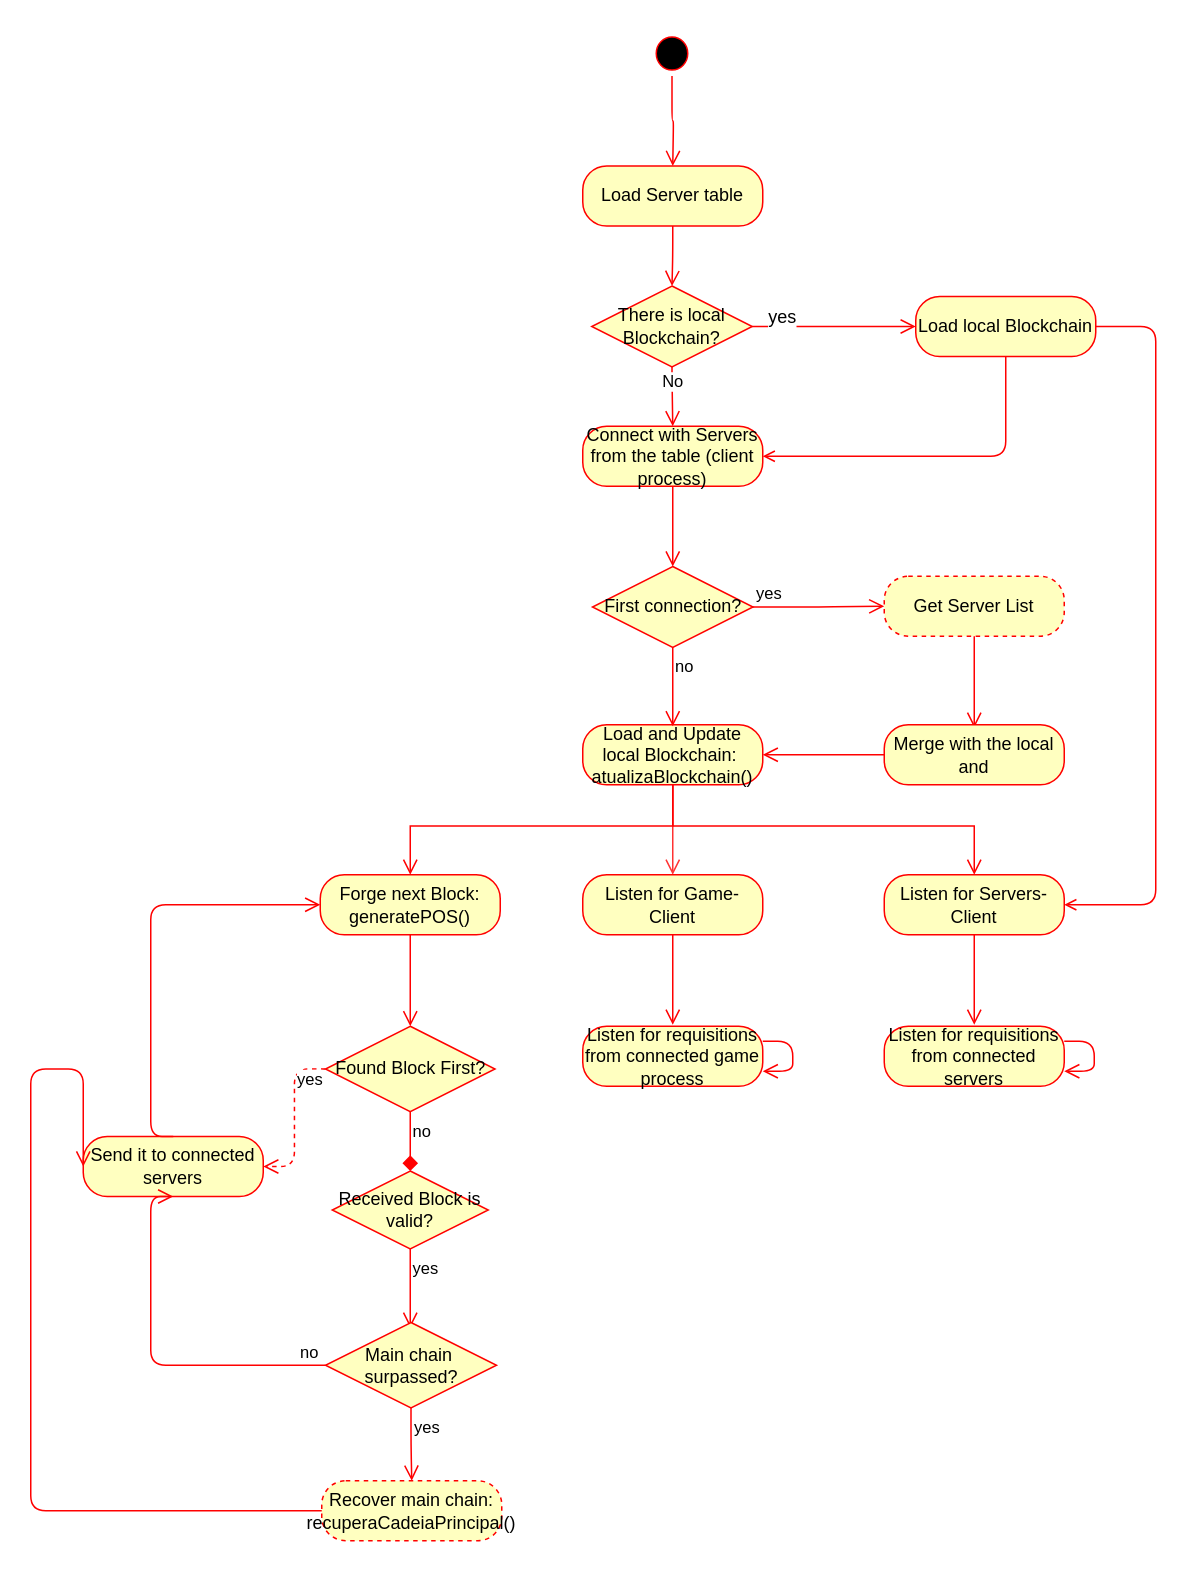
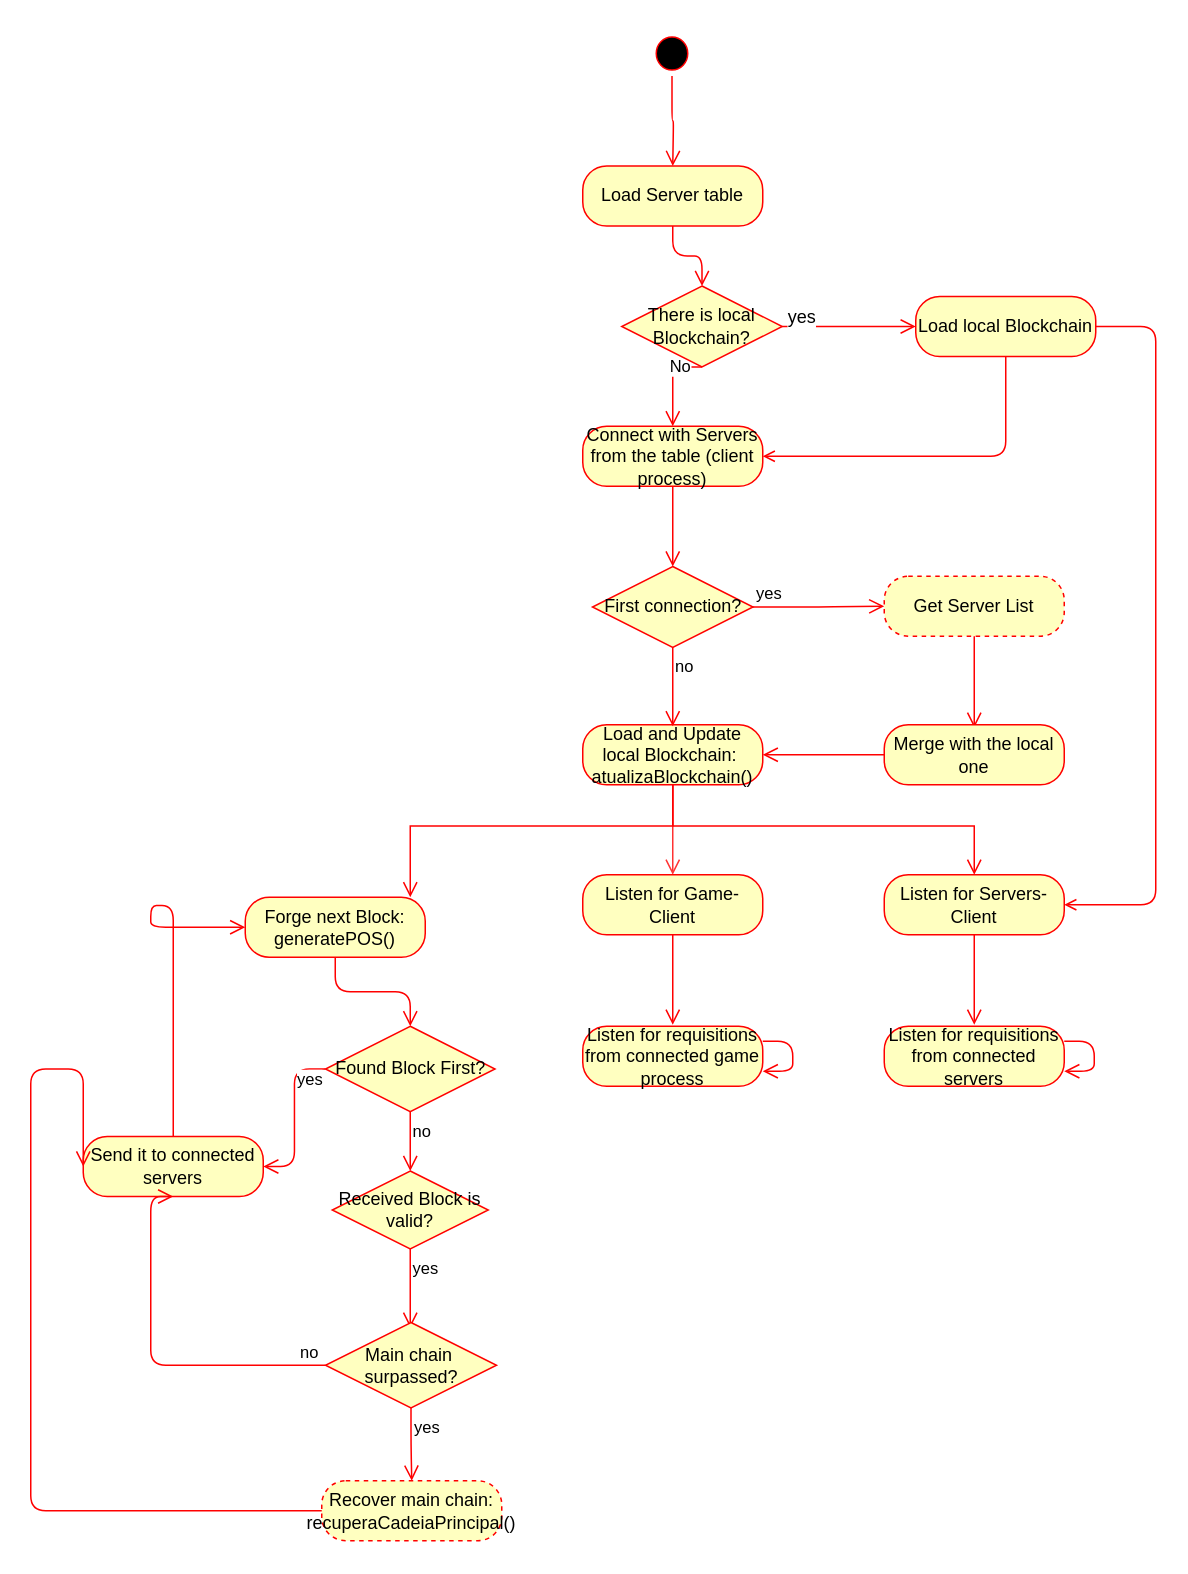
  <mxCell id="0" />
  <mxCell id="1" parent="0" />
  <mxCell id="2" value="" parent="1" style="ellipse;html=1;shape=startState;fillColor=#000000;strokeColor=#ff0000;" vertex="1"><mxGeometry as="geometry" x="433" width="29" height="30" y="20" /></mxCell>
  <mxCell id="3" value="" parent="1" style="edgeStyle=orthogonalEdgeStyle;html=1;verticalAlign=bottom;endArrow=open;endSize=8;strokeColor=#ff0000;" edge="1" source="2"><mxGeometry as="geometry" relative="1"><mxPoint as="targetPoint" x="448" y="110" /></mxGeometry></mxCell>
  <mxCell id="4" value="Load Server table&lt;br&gt;" parent="1" style="rounded=1;whiteSpace=wrap;html=1;arcSize=40;fontColor=#000000;fillColor=#ffffc0;strokeColor=#ff0000;" vertex="1"><mxGeometry as="geometry" x="388" width="120" height="40" y="110" /></mxCell>
  <mxCell id="5" value="Connect with Servers from the table (client process)" parent="1" style="rounded=1;whiteSpace=wrap;html=1;arcSize=40;fontColor=#000000;fillColor=#ffffc0;strokeColor=#ff0000;" vertex="1"><mxGeometry as="geometry" x="388" width="120" height="40" y="283.5" /></mxCell>
  <mxCell id="6" value="" parent="1" style="edgeStyle=orthogonalEdgeStyle;html=1;verticalAlign=bottom;endArrow=open;endSize=8;strokeColor=#ff0000;entryX=0.5;entryY=0;entryDx=0;entryDy=0;" edge="1" source="5" target="13"><mxGeometry as="geometry" relative="1"><mxPoint as="targetPoint" x="448" y="383.5" /></mxGeometry></mxCell>
  <mxCell id="7" parent="1" style="edgeStyle=orthogonalEdgeStyle;rounded=0;orthogonalLoop=1;jettySize=auto;html=1;fillColor=#f8cecc;strokeColor=#FF0000;endArrow=open;endFill=0;endSize=8;" edge="1" source="9" target="22"><mxGeometry as="geometry" relative="1"><Array as="points"><mxPoint x="448" y="550" /><mxPoint x="273" y="550" /></Array></mxGeometry></mxCell>
  <mxCell id="8" parent="1" style="edgeStyle=orthogonalEdgeStyle;rounded=0;orthogonalLoop=1;jettySize=auto;html=1;strokeColor=#FF3333;endArrow=open;endFill=0;endSize=8;" edge="1" source="9" target="44"><mxGeometry as="geometry" relative="1" /></mxCell>
  <mxCell id="9" value="Load and Update local Blockchain:&amp;nbsp;&lt;br&gt;atualizaBlockchain()&lt;br&gt;" parent="1" style="rounded=1;whiteSpace=wrap;html=1;arcSize=40;fontColor=#000000;fillColor=#ffffc0;strokeColor=#ff0000;" vertex="1"><mxGeometry as="geometry" x="388" width="120" height="40" y="482.5" /></mxCell>
  <mxCell id="10" value="" parent="1" style="edgeStyle=orthogonalEdgeStyle;html=1;verticalAlign=bottom;endArrow=open;endSize=8;strokeColor=#ff0000;entryX=0.5;entryY=0;entryDx=0;entryDy=0;rounded=0;" edge="1" source="9" target="11"><mxGeometry as="geometry" relative="1"><mxPoint as="targetPoint" x="448" y="582.5" /><Array as="points"><mxPoint x="448" y="550" /><mxPoint x="649" y="550" /></Array></mxGeometry></mxCell>
  <mxCell id="11" value="Listen for Servers-Client" parent="1" style="rounded=1;whiteSpace=wrap;html=1;arcSize=40;fontColor=#000000;fillColor=#ffffc0;strokeColor=#ff0000;" vertex="1"><mxGeometry as="geometry" x="589" width="120" height="40" y="582.5" /></mxCell>
  <mxCell id="12" value="" parent="1" style="edgeStyle=orthogonalEdgeStyle;html=1;verticalAlign=bottom;endArrow=open;endSize=8;strokeColor=#ff0000;" edge="1" source="11"><mxGeometry as="geometry" relative="1"><mxPoint as="targetPoint" x="649" y="682.5" /></mxGeometry></mxCell>
  <mxCell id="13" value="First connection?" parent="1" style="rhombus;whiteSpace=wrap;html=1;fillColor=#ffffc0;strokeColor=#ff0000;" vertex="1"><mxGeometry as="geometry" x="394.5" width="107" height="54" y="377" /></mxCell>
  <mxCell id="14" value="yes" parent="1" style="edgeStyle=orthogonalEdgeStyle;html=1;align=left;verticalAlign=bottom;endArrow=open;endSize=8;strokeColor=#ff0000;entryX=0;entryY=0.5;entryDx=0;entryDy=0;" edge="1" source="13" target="16"><mxGeometry as="geometry" x="-1" relative="1"><mxPoint as="targetPoint" x="588" y="403.5" /></mxGeometry></mxCell>
  <mxCell id="15" value="no" parent="1" style="edgeStyle=orthogonalEdgeStyle;html=1;align=left;verticalAlign=top;endArrow=open;endSize=8;strokeColor=#ff0000;" edge="1" source="13"><mxGeometry as="geometry" x="-1" relative="1"><mxPoint as="targetPoint" x="448" y="483.5" /></mxGeometry></mxCell>
  <mxCell id="16" value="Get Server List" parent="1" style="rounded=1;whiteSpace=wrap;html=1;arcSize=40;fontColor=#000000;fillColor=#ffffc0;strokeColor=#ff0000;dashed=1;" vertex="1"><mxGeometry as="geometry" x="589" width="120" height="40" y="383.5" /></mxCell>
  <mxCell id="17" value="" parent="1" style="edgeStyle=orthogonalEdgeStyle;html=1;verticalAlign=bottom;endArrow=open;endSize=8;strokeColor=#ff0000;" edge="1" source="16"><mxGeometry as="geometry" relative="1"><mxPoint as="targetPoint" x="649" y="484.5" /></mxGeometry></mxCell>
- <mxCell id="18" value="Merge with the local and" parent="1" style="rounded=1;whiteSpace=wrap;html=1;arcSize=40;fontColor=#000000;fillColor=#ffffc0;strokeColor=#ff0000;" vertex="1"><mxGeometry as="geometry" x="589" width="120" height="40" y="482.5" /></mxCell>
+ <mxCell id="18" value="Merge with the local one" parent="1" style="rounded=1;whiteSpace=wrap;html=1;arcSize=40;fontColor=#000000;fillColor=#ffffc0;strokeColor=#ff0000;" vertex="1"><mxGeometry as="geometry" x="589" width="120" height="40" y="482.5" /></mxCell>
  <mxCell id="19" value="" parent="1" style="edgeStyle=orthogonalEdgeStyle;html=1;verticalAlign=bottom;endArrow=open;endSize=8;strokeColor=#ff0000;entryX=1;entryY=0.5;entryDx=0;entryDy=0;" edge="1" source="18" target="9"><mxGeometry as="geometry" relative="1"><mxPoint as="targetPoint" x="649" y="582.5" /></mxGeometry></mxCell>
  <mxCell id="20" value="Listen for requisitions from connected servers" parent="1" style="rounded=1;whiteSpace=wrap;html=1;arcSize=40;fontColor=#000000;fillColor=#ffffc0;strokeColor=#ff0000;" vertex="1"><mxGeometry as="geometry" x="589" width="120" height="40" y="683.5" /></mxCell>
  <mxCell id="21" value="" parent="1" style="edgeStyle=orthogonalEdgeStyle;html=1;verticalAlign=bottom;endArrow=open;endSize=8;strokeColor=#ff0000;" edge="1" source="20" target="20"><mxGeometry as="geometry" relative="1"><mxPoint as="targetPoint" x="649" y="783.5" /></mxGeometry></mxCell>
- <mxCell id="22" value="Forge next Block:&lt;br&gt;generatePOS()&lt;br&gt;" parent="1" style="rounded=1;whiteSpace=wrap;html=1;arcSize=40;fontColor=#000000;fillColor=#ffffc0;strokeColor=#ff0000;" vertex="1"><mxGeometry as="geometry" x="213" width="120" height="40" y="582.5" /></mxCell>
+ <mxCell id="22" value="Forge next Block:&lt;br&gt;generatePOS()&lt;br&gt;" parent="1" style="rounded=1;whiteSpace=wrap;html=1;arcSize=40;fontColor=#000000;fillColor=#ffffc0;strokeColor=#ff0000;" vertex="1"><mxGeometry x="163" y="597.5" as="geometry" width="120" height="40" /></mxCell>
  <mxCell id="23" value="" parent="1" style="edgeStyle=orthogonalEdgeStyle;html=1;verticalAlign=bottom;endArrow=open;endSize=8;strokeColor=#ff0000;entryX=0.5;entryY=0;entryDx=0;entryDy=0;" edge="1" source="22" target="26"><mxGeometry as="geometry" relative="1"><mxPoint as="targetPoint" x="273" y="682.5" /></mxGeometry></mxCell>
  <mxCell id="24" value="Send it to connected servers" parent="1" style="rounded=1;whiteSpace=wrap;html=1;arcSize=40;fontColor=#000000;fillColor=#ffffc0;strokeColor=#ff0000;" vertex="1"><mxGeometry x="55" y="757" as="geometry" width="120" height="40" /></mxCell>
  <mxCell id="25" value="" parent="1" style="edgeStyle=orthogonalEdgeStyle;html=1;verticalAlign=bottom;endArrow=open;endSize=8;strokeColor=#ff0000;entryX=0;entryY=0.5;entryDx=0;entryDy=0;exitX=0.5;exitY=0;exitDx=0;exitDy=0;" edge="1" source="24" target="22"><mxGeometry as="geometry" relative="1"><mxPoint as="targetPoint" x="273" y="783.5" /><mxPoint as="sourcePoint" x="100" y="683.5" /><Array as="points"><mxPoint x="100" y="603" /></Array></mxGeometry></mxCell>
  <mxCell id="26" value="Found Block First?" parent="1" style="rhombus;whiteSpace=wrap;html=1;fillColor=#ffffc0;strokeColor=#ff0000;" vertex="1"><mxGeometry as="geometry" x="216.5" width="113" height="57" y="683.5" /></mxCell>
- <mxCell id="27" value="yes&lt;br&gt;" parent="1" style="edgeStyle=orthogonalEdgeStyle;html=1;align=left;verticalAlign=bottom;endArrow=open;endSize=8;strokeColor=#ff0000;entryX=1;entryY=0.5;entryDx=0;entryDy=0;dashed=1;" edge="1" source="26" target="24"><mxGeometry as="geometry" x="-0.314" relative="1"><mxPoint as="targetPoint" x="160" y="703.5" /><mxPoint as="offset" /></mxGeometry></mxCell>
- <mxCell id="28" value="no" parent="1" style="edgeStyle=orthogonalEdgeStyle;html=1;align=left;verticalAlign=top;endArrow=diamond;endSize=8;strokeColor=#ff0000;entryX=0.5;entryY=0;entryDx=0;entryDy=0;" edge="1" source="26" target="29"><mxGeometry as="geometry" x="-1" relative="1"><mxPoint as="targetPoint" x="274" y="783.5" /></mxGeometry></mxCell>
+ <mxCell id="27" value="yes&lt;br&gt;" parent="1" style="edgeStyle=orthogonalEdgeStyle;html=1;align=left;verticalAlign=bottom;endArrow=open;endSize=8;strokeColor=#ff0000;entryX=1;entryY=0.5;entryDx=0;entryDy=0;" edge="1" source="26" target="24"><mxGeometry as="geometry" x="-0.314" relative="1"><mxPoint as="targetPoint" x="160" y="703.5" /><mxPoint as="offset" /></mxGeometry></mxCell>
+ <mxCell id="28" value="no" parent="1" style="edgeStyle=orthogonalEdgeStyle;html=1;align=left;verticalAlign=top;endArrow=open;endSize=8;strokeColor=#ff0000;entryX=0.5;entryY=0;entryDx=0;entryDy=0;" edge="1" source="26" target="29"><mxGeometry as="geometry" x="-1" relative="1"><mxPoint as="targetPoint" x="274" y="783.5" /></mxGeometry></mxCell>
  <mxCell id="29" value="Received Block is valid?&lt;br&gt;" parent="1" style="rhombus;whiteSpace=wrap;html=1;fillColor=#ffffc0;strokeColor=#ff0000;" vertex="1"><mxGeometry as="geometry" x="221" width="104" height="52" y="780" /></mxCell>
  <mxCell id="30" value="yes" parent="1" style="edgeStyle=orthogonalEdgeStyle;html=1;align=left;verticalAlign=top;endArrow=open;endSize=8;strokeColor=#ff0000;" edge="1" source="29"><mxGeometry as="geometry" x="-1" relative="1"><mxPoint as="targetPoint" x="273" y="884.5" /></mxGeometry></mxCell>
  <mxCell id="31" value="Main chain&amp;nbsp; surpassed?" parent="1" style="rhombus;whiteSpace=wrap;html=1;fillColor=#ffffc0;strokeColor=#ff0000;" vertex="1"><mxGeometry as="geometry" x="216.5" width="114" height="57" y="881" /></mxCell>
  <mxCell id="32" value="no" parent="1" style="edgeStyle=orthogonalEdgeStyle;html=1;align=left;verticalAlign=bottom;endArrow=open;endSize=8;strokeColor=#ff0000;exitX=0;exitY=0.5;exitDx=0;exitDy=0;entryX=0.5;entryY=1;entryDx=0;entryDy=0;" edge="1" source="31" target="24"><mxGeometry as="geometry" x="-0.848" relative="1"><mxPoint as="targetPoint" x="80" y="740.5" /><mxPoint as="sourcePoint" x="210" y="915" /><Array as="points"><mxPoint x="100" y="910" /></Array><mxPoint as="offset" /></mxGeometry></mxCell>
  <mxCell id="33" value="yes" parent="1" style="edgeStyle=orthogonalEdgeStyle;html=1;align=left;verticalAlign=top;endArrow=open;endSize=8;strokeColor=#ff0000;" edge="1" source="31" target="34"><mxGeometry as="geometry" x="-1" relative="1"><mxPoint as="targetPoint" x="273" y="985.5" /></mxGeometry></mxCell>
  <mxCell id="34" value="Recover main chain:&lt;br&gt;recuperaCadeiaPrincipal()&lt;br&gt;" parent="1" style="rounded=1;whiteSpace=wrap;html=1;arcSize=40;fontColor=#000000;fillColor=#ffffc0;strokeColor=#ff0000;dashed=1;" vertex="1"><mxGeometry as="geometry" x="214" width="120" height="40" y="986.5" /></mxCell>
  <mxCell id="35" value="" parent="1" style="edgeStyle=orthogonalEdgeStyle;html=1;verticalAlign=bottom;endArrow=open;endSize=8;strokeColor=#ff0000;entryX=0;entryY=0.5;entryDx=0;entryDy=0;" edge="1" source="34" target="24"><mxGeometry as="geometry" relative="1"><mxPoint as="targetPoint" x="70" y="723.5" /><Array as="points"><mxPoint x="20" y="1007" /><mxPoint x="20" y="712" /></Array></mxGeometry></mxCell>
  <mxCell id="36" parent="1" style="edgeStyle=orthogonalEdgeStyle;rounded=1;orthogonalLoop=1;jettySize=auto;html=1;entryX=1;entryY=0.5;entryDx=0;entryDy=0;endArrow=open;endFill=0;strokeColor=#FF0000;" edge="1" source="38" target="5"><mxGeometry as="geometry" relative="1"><Array as="points"><mxPoint x="670" y="304" /></Array></mxGeometry></mxCell>
  <mxCell id="37" parent="1" style="edgeStyle=orthogonalEdgeStyle;rounded=1;orthogonalLoop=1;jettySize=auto;html=1;entryX=1;entryY=0.5;entryDx=0;entryDy=0;endArrow=open;endFill=0;strokeColor=#FF0000;" edge="1" source="38" target="11"><mxGeometry as="geometry" relative="1"><Array as="points"><mxPoint x="770" y="217" /><mxPoint x="770" y="603" /></Array></mxGeometry></mxCell>
  <mxCell id="38" value="Load local Blockchain" parent="1" style="rounded=1;whiteSpace=wrap;html=1;arcSize=40;fontColor=#000000;fillColor=#ffffc0;strokeColor=#ff0000;" vertex="1"><mxGeometry as="geometry" x="610" width="120" height="40" y="197" /></mxCell>
  <mxCell id="39" value="" parent="1" style="edgeStyle=orthogonalEdgeStyle;html=1;verticalAlign=bottom;endArrow=open;endSize=8;strokeColor=#ff0000;exitX=0.5;exitY=1;exitDx=0;exitDy=0;entryX=0.5;entryY=0;entryDx=0;entryDy=0;" edge="1" source="4" target="43"><mxGeometry as="geometry" relative="1"><mxPoint as="targetPoint" x="448" y="190" /><mxPoint as="sourcePoint" x="590" y="230" /><Array as="points" /></mxGeometry></mxCell>
  <mxCell id="40" parent="1" style="edgeStyle=orthogonalEdgeStyle;rounded=1;orthogonalLoop=1;jettySize=auto;html=1;endArrow=open;endFill=0;strokeColor=#FF0000;endSize=8;" edge="1" source="43" target="38"><mxGeometry as="geometry" relative="1" /></mxCell>
  <mxCell id="41" value="yes" parent="40" style="text;html=1;align=center;verticalAlign=middle;resizable=0;points=[];;labelBackgroundColor=#ffffff;" vertex="1" connectable="0"><mxGeometry as="geometry" x="-0.346" relative="1" y="1"><mxPoint as="offset" x="-17" y="-6" /></mxGeometry></mxCell>
  <mxCell id="42" value="No" parent="1" style="edgeStyle=orthogonalEdgeStyle;rounded=1;orthogonalLoop=1;jettySize=auto;html=1;exitX=0.5;exitY=1;exitDx=0;exitDy=0;entryX=0.5;entryY=0;entryDx=0;entryDy=0;endArrow=open;endFill=0;strokeColor=#FF0000;endSize=8;" edge="1" source="43" target="5"><mxGeometry as="geometry" x="-0.484" relative="1"><Array as="points"><mxPoint x="448" y="250" /><mxPoint x="448" y="250" /></Array><mxPoint as="offset" /></mxGeometry></mxCell>
- <mxCell id="43" value="There is local Blockchain?" parent="1" style="rhombus;whiteSpace=wrap;html=1;fillColor=#ffffc0;strokeColor=#ff0000;" vertex="1"><mxGeometry as="geometry" x="394" width="107" height="54" y="190" /></mxCell>
+ <mxCell id="43" value="There is local Blockchain?" parent="1" style="rhombus;whiteSpace=wrap;html=1;fillColor=#ffffc0;strokeColor=#ff0000;" vertex="1"><mxGeometry x="414" y="190" as="geometry" width="107" height="54" /></mxCell>
  <mxCell id="44" value="Listen for Game-Client" parent="1" style="rounded=1;whiteSpace=wrap;html=1;arcSize=40;fontColor=#000000;fillColor=#ffffc0;strokeColor=#ff0000;" vertex="1"><mxGeometry as="geometry" x="388" width="120" height="40" y="582.5" /></mxCell>
  <mxCell id="45" value="" parent="1" style="edgeStyle=orthogonalEdgeStyle;html=1;verticalAlign=bottom;endArrow=open;endSize=8;strokeColor=#ff0000;" edge="1" source="44"><mxGeometry as="geometry" relative="1"><mxPoint as="targetPoint" x="448" y="682.5" /></mxGeometry></mxCell>
  <mxCell id="46" value="Listen for requisitions from connected game process" parent="1" style="rounded=1;whiteSpace=wrap;html=1;arcSize=40;fontColor=#000000;fillColor=#ffffc0;strokeColor=#ff0000;" vertex="1"><mxGeometry as="geometry" x="388" width="120" height="40" y="683.5" /></mxCell>
  <mxCell id="47" value="" parent="1" style="edgeStyle=orthogonalEdgeStyle;html=1;verticalAlign=bottom;endArrow=open;endSize=8;strokeColor=#ff0000;" edge="1" source="46" target="46"><mxGeometry as="geometry" relative="1"><mxPoint as="targetPoint" x="448" y="783.5" /></mxGeometry></mxCell>
